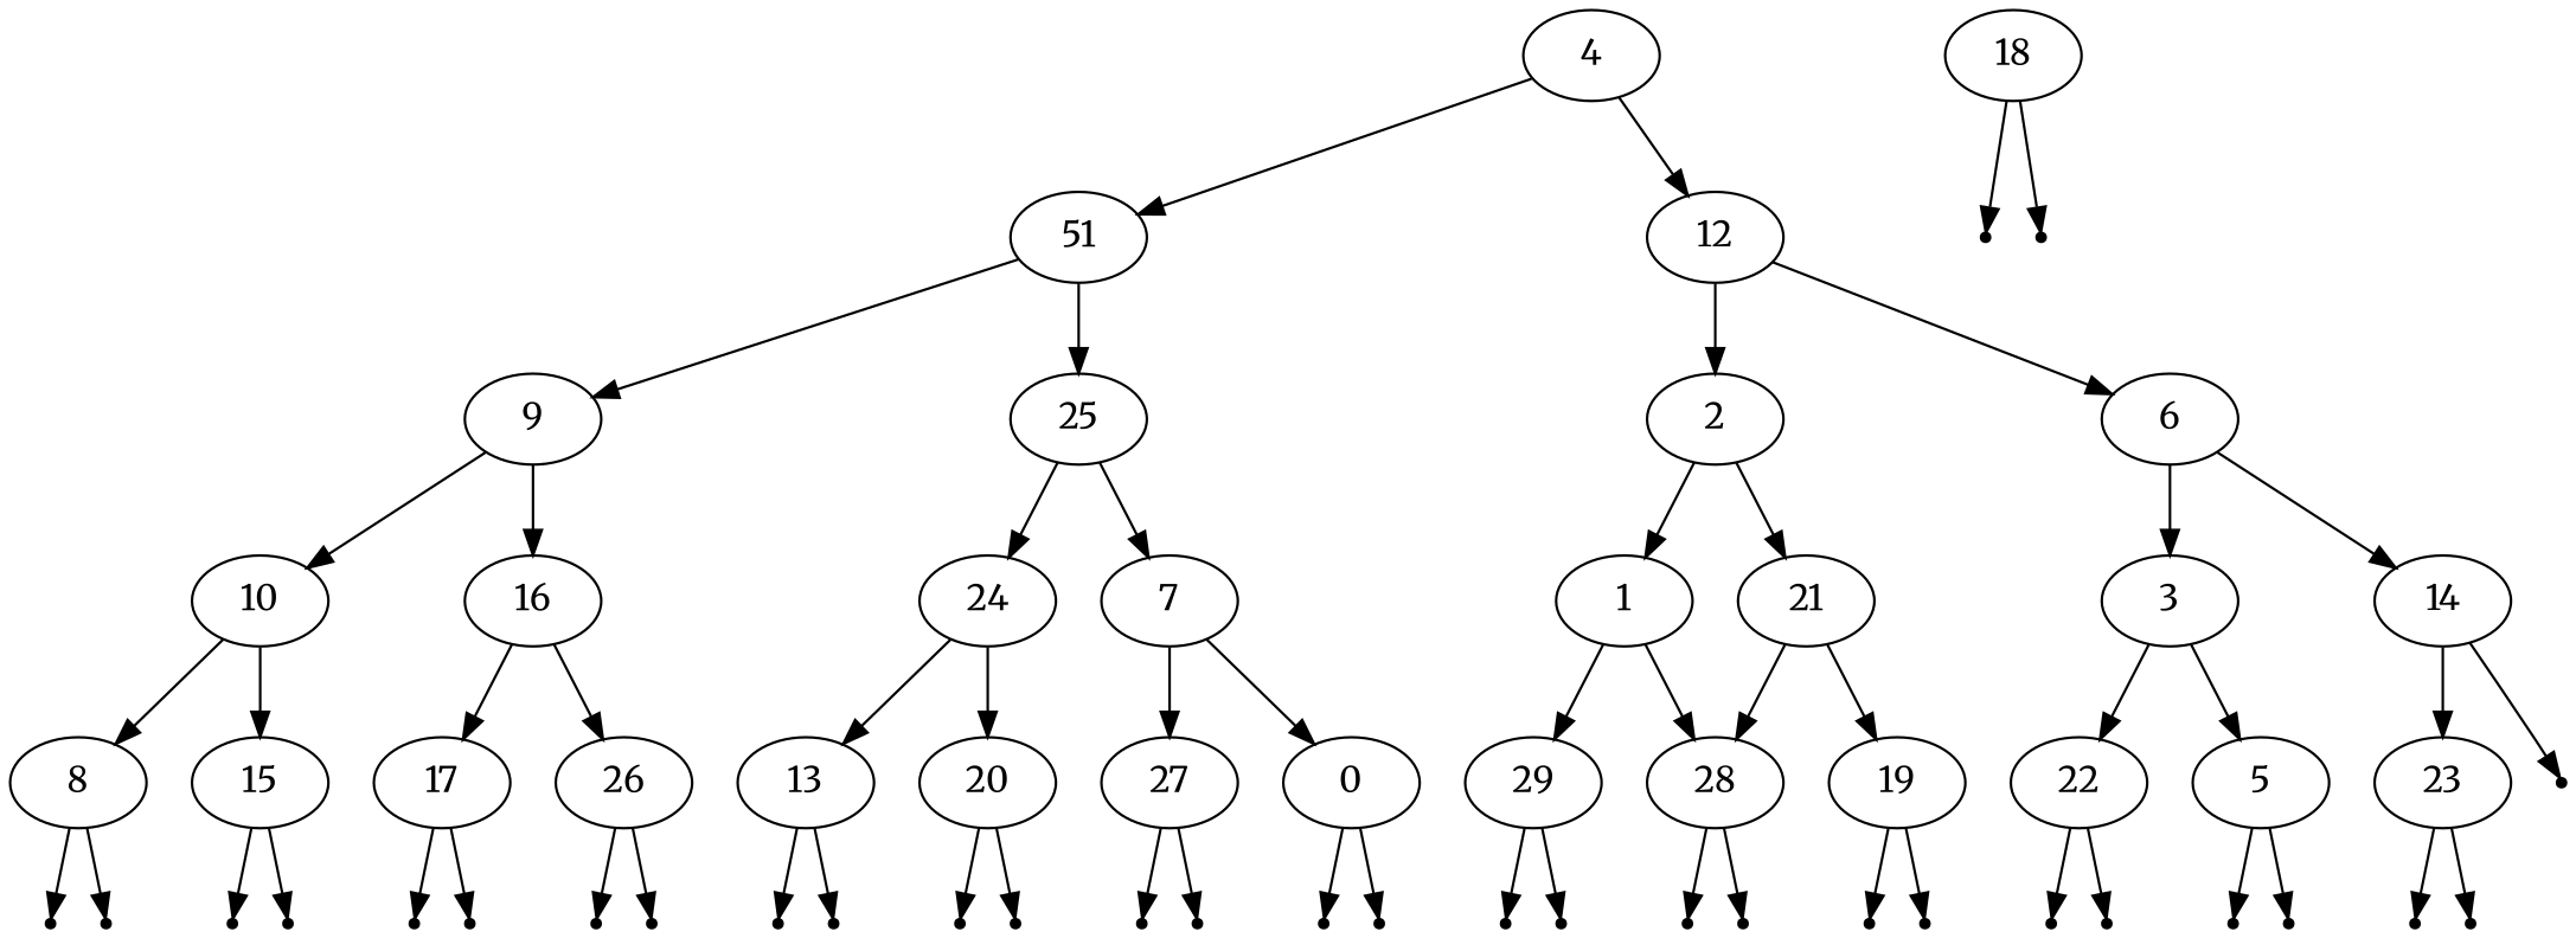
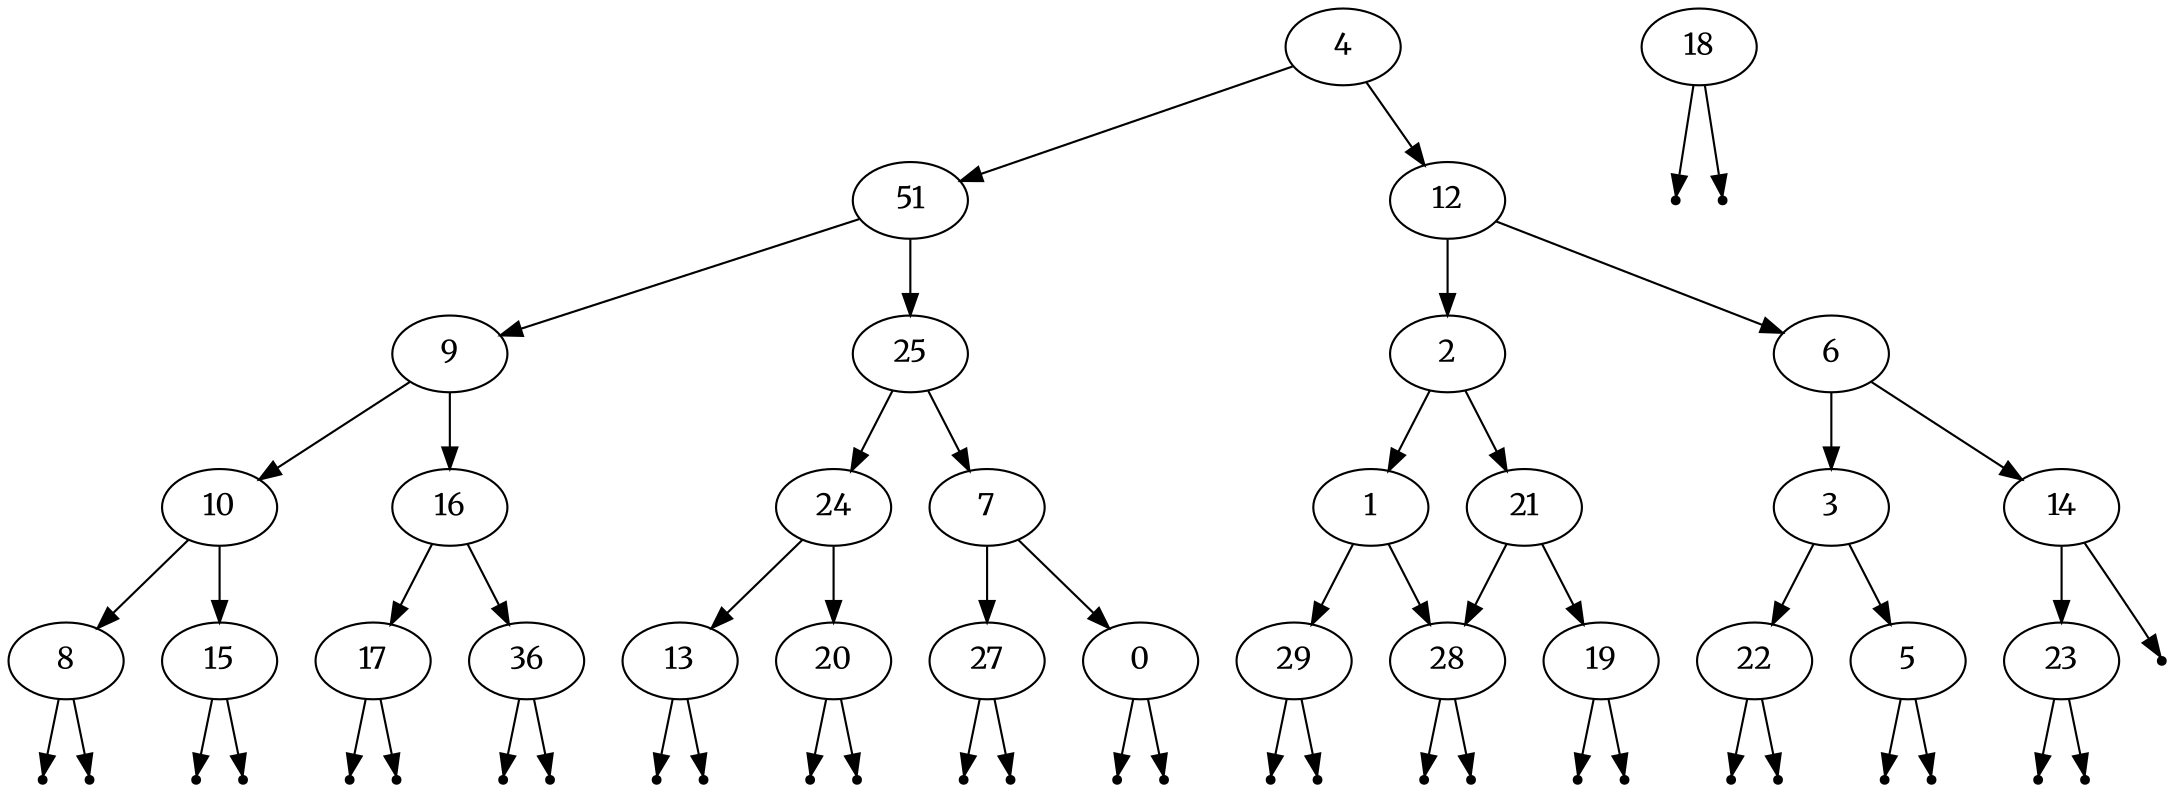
  digraph {
    fontname=Merriweather
    ordering=out
    node [fontname=Merriweather shape=point]
    edge [fontname=Merriweather]
    n1 [label=4 shape=""]
    n2 [label=51 shape=""]
    n3 [label=12 shape=""]
    n4 [label=9 shape=""]
    n5 [label=25 shape=""]
    n6 [label=2 shape=""]
    n7 [label=6 shape=""]
    n8 [label=10 shape=""]
    n9 [label=16 shape=""]
    n10 [label=24 shape=""]
    n11 [label=7 shape=""]
    n12 [label=1 shape=""]
    n13 [label=21 shape=""]
    n14 [label=3 shape=""]
    n15 [label=14 shape=""]
    n16 [label=8 shape=""]
    n17 [label=15 shape=""]
    n18 [label=17 shape=""]
-   n19 [label=26 shape=""]
+   n19 [label=36 shape=""]
    n20 [label=13 shape=""]
    n21 [label=20 shape=""]
    n22 [label=27 shape=""]
    n23 [label=0 shape=""]
    n24 [label=29 shape=""]
    n25 [label=28 shape=""]
    n26 [label=19 shape=""]
    n27 [label=22 shape=""]
    n28 [label=5 shape=""]
    n29 [label=23 shape=""]
    Null0
    Null1
    Null2
    Null3
    Null4
    Null5
    Null6
    Null7
    Null8
    Null9
    Null10
    Null11
    Null12
    Null13
    Null14
    Null15
    Null16
    Null17
    Null18
    n49 [label=18 shape=""]
    Null19
    Null20
    Null21
    Null22
    Null23
    Null24
    Null25
    Null26
    Null27
    Null28
    Null29
    Null30
    n1 -> n2
    n1 -> n3
    n2 -> n4
    n2 -> n5
    n3 -> n6
    n3 -> n7
    n4 -> n8
    n4 -> n9
    n5 -> n10
    n5 -> n11
    n6 -> n12
    n6 -> n13
    n7 -> n14
    n7 -> n15
    n8 -> n16
    n8 -> n17
    n9 -> n18
    n9 -> n19
    n10 -> n20
    n10 -> n21
    n11 -> n22
    n11 -> n23
    n12 -> n24
    n12 -> n25
    n13 -> n25
    n13 -> n26
    n14 -> n27
    n14 -> n28
    n15 -> n29
    n15 -> Null0
    n16 -> Null1
    n16 -> Null2
    n17 -> Null3
    n17 -> Null4
    n18 -> Null5
    n18 -> Null6
    n19 -> Null7
    n19 -> Null8
    n20 -> Null9
    n20 -> Null10
    n21 -> Null11
    n21 -> Null12
    n22 -> Null13
    n22 -> Null14
    n23 -> Null15
    n23 -> Null16
    n24 -> Null17
    n24 -> Null18
    n25 -> Null21
    n25 -> Null22
    n26 -> Null23
    n26 -> Null24
    n27 -> Null25
    n27 -> Null26
    n28 -> Null27
    n28 -> Null28
    n29 -> Null29
    n29 -> Null30
    n49 -> Null19
    n49 -> Null20
  }
